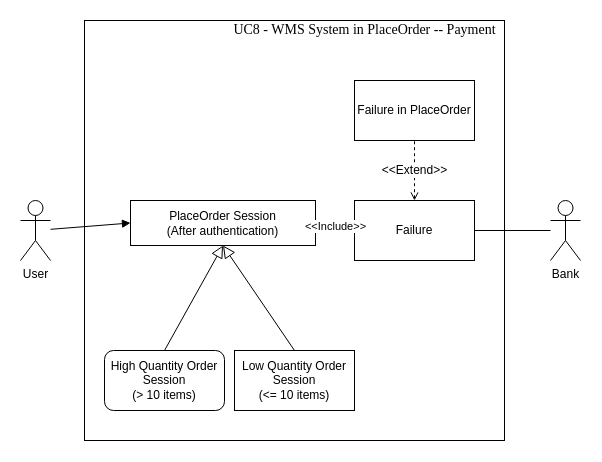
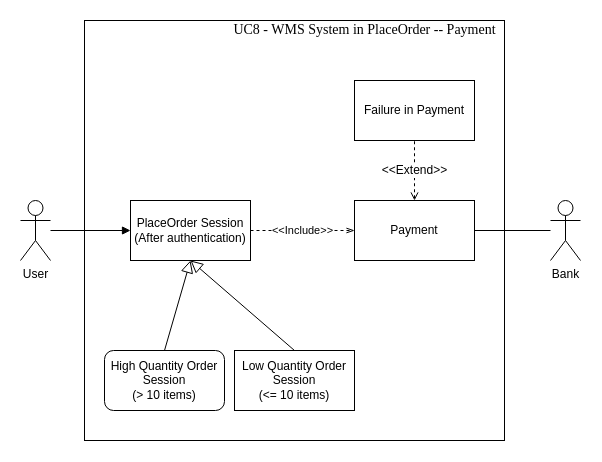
  <mxCell id="0" />
  <mxCell id="1" parent="0" />
  <mxCell id="2" value="" style="whiteSpace=wrap;html=1;aspect=fixed;rounded=0;comic=0;direction=south;" parent="1" vertex="1"><mxGeometry x="84" y="20" width="420" height="420" as="geometry" /></mxCell>
  <mxCell id="3" value="User" style="shape=umlActor;verticalLabelPosition=bottom;labelBackgroundColor=#ffffff;verticalAlign=top;html=1;outlineConnect=0;" parent="1" vertex="1"><mxGeometry x="20" y="200" width="30" height="60" as="geometry" /></mxCell>
  <mxCell id="4" value="&lt;font face=&quot;Times New Roman&quot; style=&quot;font-size: 14px&quot;&gt;UC8 - WMS System in PlaceOrder -- Payment&lt;/font&gt;" style="text;html=1;align=center;verticalAlign=middle;resizable=0;points=[];autosize=1;" parent="1" vertex="1"><mxGeometry x="224" y="20" width="280" height="20" as="geometry" /></mxCell>
  <mxCell id="5" value="High Quantity Order Session&lt;br&gt;(&amp;gt; 10 items)" style="whiteSpace=wrap;html=1;rounded=1;" parent="1" vertex="1"><mxGeometry x="104" y="350" width="120" height="60" as="geometry" /></mxCell>
  <mxCell id="6" value="Bank" style="shape=umlActor;verticalLabelPosition=bottom;labelBackgroundColor=#ffffff;verticalAlign=top;html=1;outlineConnect=0;" parent="1" vertex="1"><mxGeometry x="550" y="200" width="30" height="60" as="geometry" /></mxCell>
  <mxCell id="7" value="" style="endArrow=none;html=1;exitX=1;exitY=0.5;exitDx=0;exitDy=0;" parent="1" source="9" target="6" edge="1"><mxGeometry width="50" height="50" relative="1" as="geometry"><mxPoint x="390" y="240" as="sourcePoint" /><mxPoint x="540" y="270" as="targetPoint" /></mxGeometry></mxCell>
  <mxCell id="8" value="Low Quantity Order Session&lt;br&gt;(&amp;lt;= 10 items)" style="rounded=0;whiteSpace=wrap;html=1;" parent="1" vertex="1"><mxGeometry x="234" y="350" width="120" height="60" as="geometry" /></mxCell>
- <mxCell id="9" value="Failure" style="rounded=0;whiteSpace=wrap;html=1;comic=0;" parent="1" vertex="1"><mxGeometry x="354" y="200" width="120" height="60" as="geometry" /></mxCell>
- <mxCell id="10" value="Failure in PlaceOrder" style="rounded=0;whiteSpace=wrap;html=1;comic=0;fontSize=12;" parent="1" vertex="1"><mxGeometry x="354" y="80" width="120" height="60" as="geometry" /></mxCell>
+ <mxCell id="9" value="Payment" style="rounded=0;whiteSpace=wrap;html=1;comic=0;" parent="1" vertex="1"><mxGeometry x="354" y="200" width="120" height="60" as="geometry" /></mxCell>
+ <mxCell id="10" value="Failure in Payment" style="rounded=0;whiteSpace=wrap;html=1;comic=0;fontSize=12;" parent="1" vertex="1"><mxGeometry x="354" y="80" width="120" height="60" as="geometry" /></mxCell>
  <mxCell id="11" value="&amp;lt;&amp;lt;Extend&amp;gt;&amp;gt;" style="endArrow=none;dashed=1;html=1;fontSize=12;exitX=0.5;exitY=0;exitDx=0;exitDy=0;startArrow=open;startFill=0;entryX=0.5;entryY=1;entryDx=0;entryDy=0;" parent="1" source="9" target="10" edge="1"><mxGeometry width="50" height="50" relative="1" as="geometry"><mxPoint x="420" y="240" as="sourcePoint" /><mxPoint x="470" y="190" as="targetPoint" /></mxGeometry></mxCell>
- <mxCell id="12" value="PlaceOrder Session&lt;br&gt;(After authentication)" style="rounded=0;whiteSpace=wrap;html=1;" parent="1" vertex="1"><mxGeometry x="130" y="200" width="185" height="45" as="geometry" /></mxCell>
+ <mxCell id="12" value="PlaceOrder Session&lt;br&gt;(After authentication)" style="rounded=0;whiteSpace=wrap;html=1;" parent="1" vertex="1"><mxGeometry x="130" y="200" width="120" height="60" as="geometry" /></mxCell>
  <mxCell id="13" value="" style="endArrow=block;html=1;entryX=0;entryY=0.5;entryDx=0;entryDy=0;" parent="1" source="3" target="12" edge="1"><mxGeometry width="50" height="50" relative="1" as="geometry"><mxPoint x="50" y="330" as="sourcePoint" /><mxPoint x="100" y="280" as="targetPoint" /></mxGeometry></mxCell>
  <mxCell id="14" value="" style="endArrow=block;html=1;exitX=0.5;exitY=0;exitDx=0;exitDy=0;entryX=0.5;entryY=1;entryDx=0;entryDy=0;endFill=0;endSize=10;" parent="1" source="5" target="12" edge="1"><mxGeometry width="50" height="50" relative="1" as="geometry"><mxPoint x="139" y="320" as="sourcePoint" /><mxPoint x="189" y="270" as="targetPoint" /></mxGeometry></mxCell>
  <mxCell id="15" value="" style="endArrow=block;html=1;exitX=0.5;exitY=0;exitDx=0;exitDy=0;entryX=0.5;entryY=1;entryDx=0;entryDy=0;endFill=0;endSize=10;" parent="1" source="8" target="12" edge="1"><mxGeometry width="50" height="50" relative="1" as="geometry"><mxPoint x="280" y="320" as="sourcePoint" /><mxPoint x="330" y="270" as="targetPoint" /></mxGeometry></mxCell>
  <mxCell id="16" value="&amp;lt;&amp;lt;Include&amp;gt;&amp;gt;" style="endArrow=openThin;dashed=1;html=1;exitX=1;exitY=0.5;exitDx=0;exitDy=0;entryX=0;entryY=0.5;entryDx=0;entryDy=0;endFill=0;" parent="1" source="12" target="9" edge="1"><mxGeometry width="50" height="50" relative="1" as="geometry"><mxPoint x="280" y="310" as="sourcePoint" /><mxPoint x="330" y="260" as="targetPoint" /></mxGeometry></mxCell>
